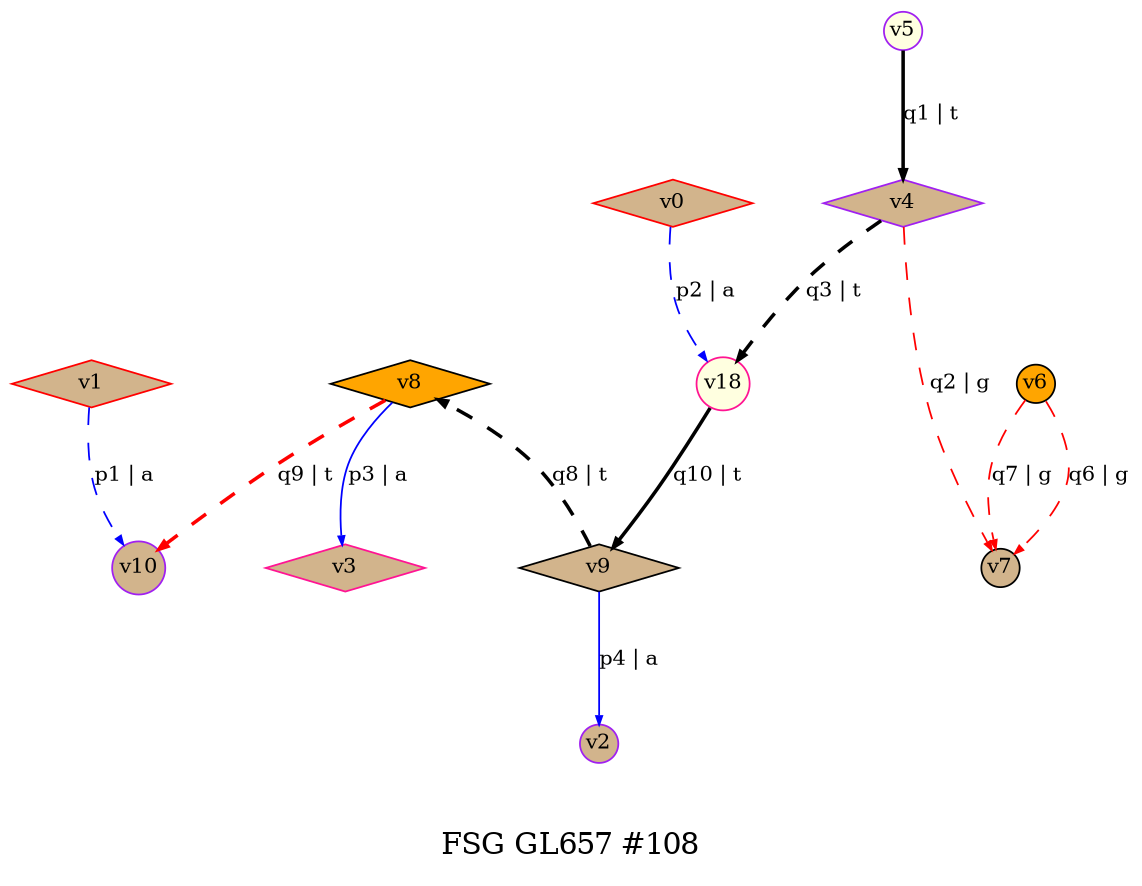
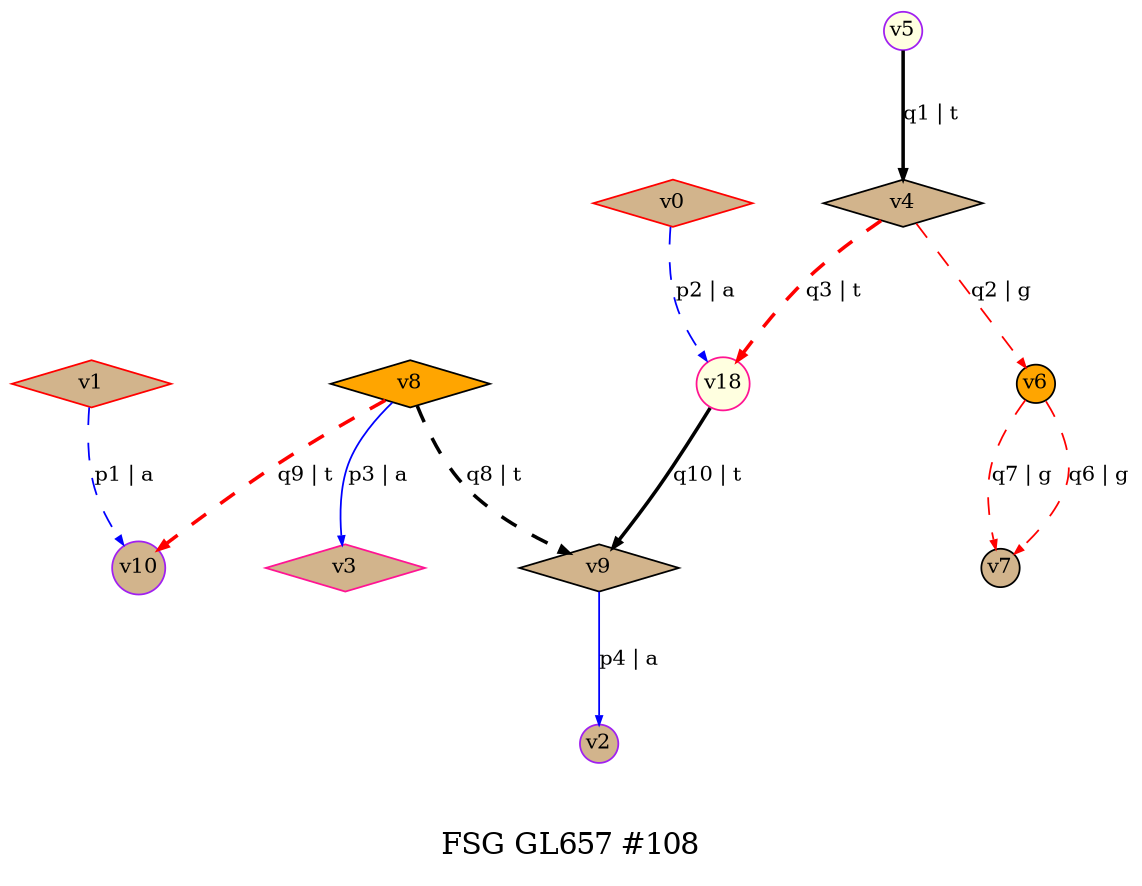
  digraph {
    fontsize=10
    label="FSG GL657 #108"
    noverlap=scale
    node [color=purple fillcolor=tan fontsize=7 margin=0 penwidth=0.6 shape=diamond style=filled]
    edge [arrowsize=0.3 color=blue fontsize=7 penwidth=0.6 style=dashed]
    v1 [color=red height=0.01]
    v10 [height=0.01 shape=circle]
    v5 [fillcolor=lightyellow height=0.01 shape=circle]
-   v4 [height=0.01]
+   v4 [color=black height=0.01]
    v0 [color=red height=0.01]
    n6 [color=deeppink fillcolor=lightyellow height=0.01 label=v18 shape=circle]
    v9 [color=black height=0.01]
    v8 [color=black fillcolor=orange height=0.01]
    v2 [height=0.01 shape=circle]
    v3 [color=deeppink height=0.01]
    v7 [color=black height=0.01 shape=circle]
    v6 [color=black fillcolor=orange height=0.01 shape=circle]
    v1 -> v10 [label="p1 | a"]
    v5 -> v4 [color=black label="q1 | t" penwidth=1.2 style=solid]
-   v4 -> n6 [color=black label="q3 | t" penwidth=1.2]
-   v4 -> v7 [color=red label="q2 | g"]
+   v4 -> n6 [color=red label="q3 | t" penwidth=1.2]
+   v4 -> v6 [color=red label="q2 | g"]
    v0 -> n6 [label="p2 | a"]
    n6 -> v9 [color=black label="q10 | t" penwidth=1.2 style=solid]
-   v9 -> v8 [color=black label="q8 | t" penwidth=1.2]
+   v8 -> v9 [color=black label="q8 | t" penwidth=1.2]
    v9 -> v2 [label="p4 | a" style=solid]
    v8 -> v10 [color=red label="q9 | t" penwidth=1.2]
    v8 -> v3 [label="p3 | a" style=solid]
    v6 -> v7 [color=red label="q6 | g"]
    v6 -> v7 [color=red label="q7 | g"]
  }
